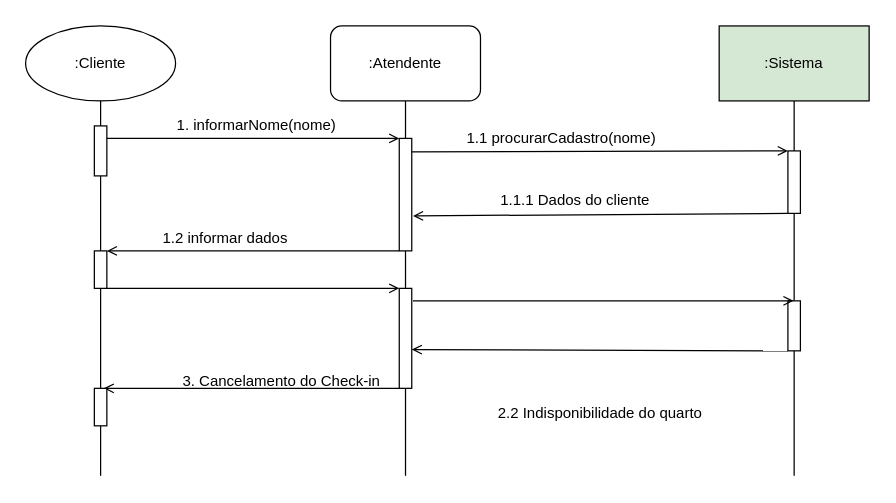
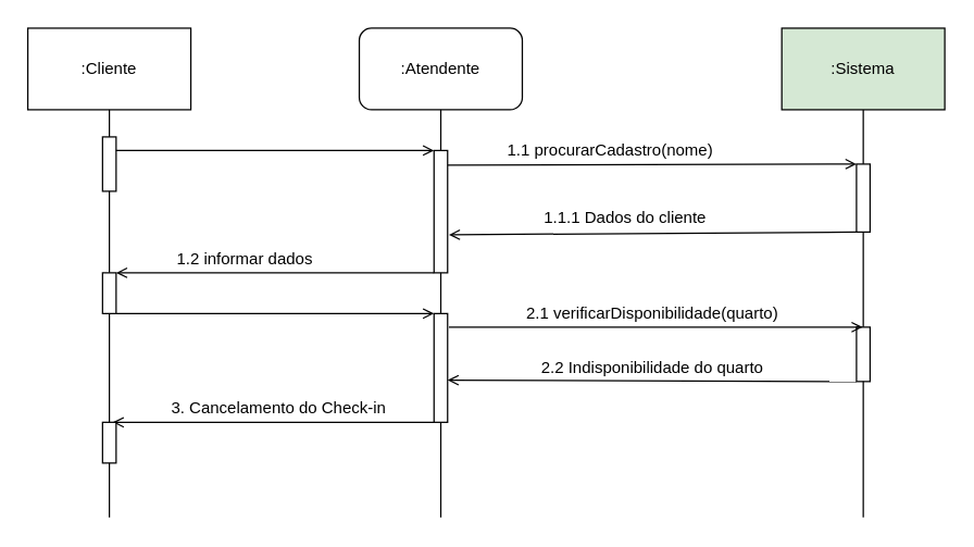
  <mxCell id="0" />
  <mxCell id="1" parent="0" />
- <mxCell id="2" value=":Cliente" style="ellipse;whiteSpace=wrap;html=1;" parent="1" vertex="1"><mxGeometry x="20" y="20" width="120" height="60" as="geometry" /></mxCell>
+ <mxCell id="2" value=":Cliente" style="rounded=0;whiteSpace=wrap;html=1;" parent="1" vertex="1"><mxGeometry x="20" y="20" width="120" height="60" as="geometry" /></mxCell>
  <mxCell id="3" value=":Sistema" style="rounded=0;whiteSpace=wrap;html=1;fillColor=#d5e8d4;" parent="1" vertex="1"><mxGeometry x="575" y="20" width="120" height="60" as="geometry" /></mxCell>
  <mxCell id="4" value="" style="endArrow=none;html=1;rounded=0;startArrow=none;entryX=0.5;entryY=1;entryDx=0;entryDy=0;" parent="1" source="18" target="2" edge="1"><mxGeometry width="50" height="50" relative="1" as="geometry"><mxPoint x="80" y="400" as="sourcePoint" /><mxPoint x="80" y="110" as="targetPoint" /></mxGeometry></mxCell>
  <mxCell id="5" value="" style="endArrow=none;html=1;rounded=0;startArrow=none;entryX=0.5;entryY=1;entryDx=0;entryDy=0;" parent="1" source="7" target="3" edge="1"><mxGeometry width="50" height="50" relative="1" as="geometry"><mxPoint x="634.5" y="395" as="sourcePoint" /><mxPoint x="634.5" y="105" as="targetPoint" /></mxGeometry></mxCell>
  <mxCell id="6" value="" style="rounded=0;whiteSpace=wrap;html=1;" parent="1" vertex="1"><mxGeometry x="75" y="100" width="10" height="40" as="geometry" /></mxCell>
  <mxCell id="7" value="" style="rounded=0;whiteSpace=wrap;html=1;" parent="1" vertex="1"><mxGeometry x="630" y="120" width="10" height="50" as="geometry" /></mxCell>
  <mxCell id="8" value="" style="endArrow=none;html=1;rounded=0;startArrow=none;" parent="1" source="29" target="7" edge="1"><mxGeometry width="50" height="50" relative="1" as="geometry"><mxPoint x="634.5" y="395" as="sourcePoint" /><mxPoint x="634.5" y="105" as="targetPoint" /></mxGeometry></mxCell>
  <mxCell id="9" value=":Atendente" style="whiteSpace=wrap;html=1;rounded=1;" parent="1" vertex="1"><mxGeometry x="264" y="20" width="120" height="60" as="geometry" /></mxCell>
  <mxCell id="10" value="" style="endArrow=none;html=1;rounded=0;startArrow=none;" parent="1" edge="1"><mxGeometry width="50" height="50" relative="1" as="geometry"><mxPoint x="323.5" y="110" as="sourcePoint" /><mxPoint x="323.5" y="110" as="targetPoint" /></mxGeometry></mxCell>
  <mxCell id="11" value="" style="endArrow=none;html=1;rounded=0;startArrow=none;entryX=0.5;entryY=1;entryDx=0;entryDy=0;" parent="1" source="23" target="9" edge="1"><mxGeometry width="50" height="50" relative="1" as="geometry"><mxPoint x="323.5" y="400" as="sourcePoint" /><mxPoint x="324" y="110" as="targetPoint" /></mxGeometry></mxCell>
  <mxCell id="12" value="" style="endArrow=open;html=1;rounded=0;entryX=0;entryY=0;entryDx=0;entryDy=0;endFill=0;exitX=1;exitY=0.25;exitDx=0;exitDy=0;" parent="1" source="6" edge="1"><mxGeometry width="50" height="50" relative="1" as="geometry"><mxPoint x="100" y="110" as="sourcePoint" /><mxPoint x="319" y="110" as="targetPoint" /></mxGeometry></mxCell>
- <mxCell id="13" value="1. informarNome(nome)" style="text;html=1;strokeColor=none;fillColor=none;align=center;verticalAlign=middle;whiteSpace=wrap;rounded=0;" parent="1" vertex="1"><mxGeometry x="140" y="90" width="130" height="20" as="geometry" /></mxCell>
  <mxCell id="14" value="" style="endArrow=open;html=1;rounded=0;exitX=1;exitY=0.12;exitDx=0;exitDy=0;endFill=0;entryX=0;entryY=0;entryDx=0;entryDy=0;exitPerimeter=0;" parent="1" source="23" target="7" edge="1"><mxGeometry width="50" height="50" relative="1" as="geometry"><mxPoint x="334" y="124.5" as="sourcePoint" /><mxPoint x="500" y="125" as="targetPoint" /></mxGeometry></mxCell>
  <mxCell id="15" value="1.1 procurarCadastro(nome)" style="text;html=1;strokeColor=none;fillColor=none;align=center;verticalAlign=middle;whiteSpace=wrap;rounded=0;" parent="1" vertex="1"><mxGeometry x="369" y="100" width="160" height="20" as="geometry" /></mxCell>
  <mxCell id="16" value="" style="endArrow=none;html=1;rounded=0;endFill=0;entryX=0;entryY=1;entryDx=0;entryDy=0;startArrow=open;startFill=0;" parent="1" target="7" edge="1"><mxGeometry width="50" height="50" relative="1" as="geometry"><mxPoint x="330" y="172" as="sourcePoint" /><mxPoint x="580" y="170" as="targetPoint" /></mxGeometry></mxCell>
  <mxCell id="17" value="1.1.1 Dados do cliente" style="text;html=1;strokeColor=none;fillColor=none;align=center;verticalAlign=middle;whiteSpace=wrap;rounded=0;" parent="1" vertex="1"><mxGeometry x="395" y="150" width="130" height="20" as="geometry" /></mxCell>
  <mxCell id="18" value="" style="rounded=0;whiteSpace=wrap;html=1;" parent="1" vertex="1"><mxGeometry x="75" y="200" width="10" height="30" as="geometry" /></mxCell>
  <mxCell id="19" value="" style="endArrow=none;html=1;rounded=0;startArrow=none;" parent="1" target="18" edge="1"><mxGeometry width="50" height="50" relative="1" as="geometry"><mxPoint x="80" y="380" as="sourcePoint" /><mxPoint x="80" y="110" as="targetPoint" /></mxGeometry></mxCell>
  <mxCell id="20" value="" style="endArrow=open;html=1;rounded=0;exitX=1;exitY=0;exitDx=0;exitDy=0;entryX=0;entryY=0;entryDx=0;entryDy=0;endFill=0;" parent="1" edge="1"><mxGeometry width="50" height="50" relative="1" as="geometry"><mxPoint x="85" y="230" as="sourcePoint" /><mxPoint x="319" y="230" as="targetPoint" /></mxGeometry></mxCell>
  <mxCell id="21" value="" style="endArrow=none;html=1;rounded=0;exitX=1;exitY=0;exitDx=0;exitDy=0;entryX=0;entryY=1;entryDx=0;entryDy=0;endFill=0;startArrow=open;startFill=0;" parent="1" target="23" edge="1"><mxGeometry width="50" height="50" relative="1" as="geometry"><mxPoint x="85" y="200" as="sourcePoint" /><mxPoint x="319" y="200" as="targetPoint" /></mxGeometry></mxCell>
  <mxCell id="22" value="&lt;div&gt;1.2 informar dados&lt;/div&gt;" style="text;html=1;strokeColor=none;fillColor=none;align=center;verticalAlign=middle;whiteSpace=wrap;rounded=0;" parent="1" vertex="1"><mxGeometry x="120" y="180" width="120" height="20" as="geometry" /></mxCell>
  <mxCell id="23" value="" style="rounded=0;whiteSpace=wrap;html=1;" parent="1" vertex="1"><mxGeometry x="319" y="110" width="10" height="90" as="geometry" /></mxCell>
  <mxCell id="24" value="" style="endArrow=none;html=1;rounded=0;startArrow=none;entryX=0.5;entryY=1;entryDx=0;entryDy=0;" parent="1" target="23" edge="1"><mxGeometry width="50" height="50" relative="1" as="geometry"><mxPoint x="324" y="380" as="sourcePoint" /><mxPoint x="324" y="80" as="targetPoint" /></mxGeometry></mxCell>
  <mxCell id="25" value="" style="endArrow=none;html=1;rounded=0;endFill=0;startArrow=open;startFill=0;entryX=0;entryY=1;entryDx=0;entryDy=0;exitX=0.75;exitY=0;exitDx=0;exitDy=0;" parent="1" source="27" edge="1"><mxGeometry width="50" height="50" relative="1" as="geometry"><mxPoint x="84" y="290" as="sourcePoint" /><mxPoint x="319" y="310" as="targetPoint" /></mxGeometry></mxCell>
- <mxCell id="26" value="3. Cancelamento do Check-in" style="text;html=1;strokeColor=none;fillColor=none;align=center;verticalAlign=middle;whiteSpace=wrap;rounded=0;" parent="1" vertex="1"><mxGeometry x="140" y="295" width="170" height="20" as="geometry" /></mxCell>
+ <mxCell id="26" value="3. Cancelamento do Check-in" style="text;html=1;strokeColor=none;fillColor=none;align=center;verticalAlign=middle;whiteSpace=wrap;rounded=0;" parent="1" vertex="1"><mxGeometry x="120" y="290" width="170" height="20" as="geometry" /></mxCell>
  <mxCell id="27" value="" style="rounded=0;whiteSpace=wrap;html=1;" parent="1" vertex="1"><mxGeometry x="75" y="310" width="10" height="30" as="geometry" /></mxCell>
+ <mxCell id="28" value="2.1 verificarDisponibilidade(quarto)" style="text;html=1;strokeColor=none;fillColor=none;align=center;verticalAlign=middle;whiteSpace=wrap;rounded=0;" parent="1" vertex="1"><mxGeometry x="345" y="220" width="270" height="20" as="geometry" /></mxCell>
  <mxCell id="29" value="" style="rounded=0;whiteSpace=wrap;html=1;" parent="1" vertex="1"><mxGeometry x="630" y="240" width="10" height="40" as="geometry" /></mxCell>
  <mxCell id="30" value="" style="endArrow=none;html=1;rounded=0;startArrow=none;" parent="1" target="29" edge="1"><mxGeometry width="50" height="50" relative="1" as="geometry"><mxPoint x="635" y="380" as="sourcePoint" /><mxPoint x="635" y="170" as="targetPoint" /></mxGeometry></mxCell>
  <mxCell id="31" value="" style="endArrow=open;html=1;rounded=0;endFill=0;" parent="1" edge="1"><mxGeometry width="50" height="50" relative="1" as="geometry"><mxPoint x="330" y="240" as="sourcePoint" /><mxPoint x="634.5" y="240" as="targetPoint" /></mxGeometry></mxCell>
  <mxCell id="32" value="" style="endArrow=none;html=1;rounded=0;endFill=0;startArrow=open;startFill=0;" parent="1" edge="1"><mxGeometry width="50" height="50" relative="1" as="geometry"><mxPoint x="329" y="279" as="sourcePoint" /><mxPoint x="630" y="280" as="targetPoint" /></mxGeometry></mxCell>
- <mxCell id="33" value="2.2 Indisponibilidade do quarto" style="text;html=1;strokeColor=none;fillColor=none;align=center;verticalAlign=middle;whiteSpace=wrap;rounded=0;" parent="1" vertex="1"><mxGeometry x="345" y="320" width="270" height="20" as="geometry" /></mxCell>
+ <mxCell id="33" value="2.2 Indisponibilidade do quarto" style="text;html=1;strokeColor=none;fillColor=none;align=center;verticalAlign=middle;whiteSpace=wrap;rounded=0;" parent="1" vertex="1"><mxGeometry x="345" y="260" width="270" height="20" as="geometry" /></mxCell>
  <mxCell id="34" value="" style="rounded=0;whiteSpace=wrap;html=1;" parent="1" vertex="1"><mxGeometry x="319" y="230" width="10" height="80" as="geometry" /></mxCell>
